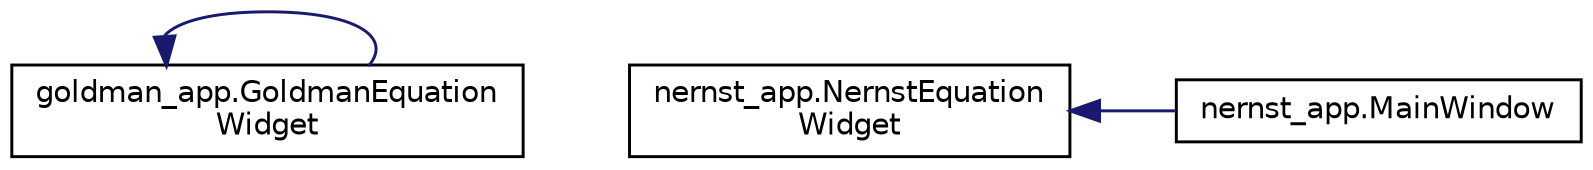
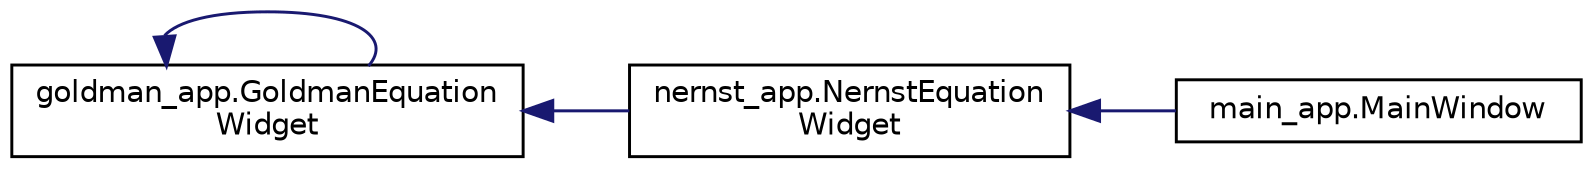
  digraph {
    rankdir=LR
    node [color=black fillcolor=white fontname=Helvetica fontsize=10 shape=record style=filled]
    edge [color=midnightblue dir=back fontname=Helvetica fontsize=10 labelfontname=Helvetica labelfontsize=10 style=solid]
    n1 [height=0.2 label="goldman_app.GoldmanEquation\lWidget" width=0.4]
    n2 [height=0.2 label="nernst_app.NernstEquation\lWidget" width=0.4]
-   n3 [height=0.2 label="nernst_app.MainWindow" width=0.4]
+   n3 [height=0.2 label="main_app.MainWindow" width=0.4]
    n1 -> n1
+   n1 -> n2
    n2 -> n3
  }
